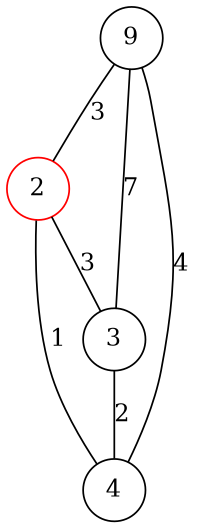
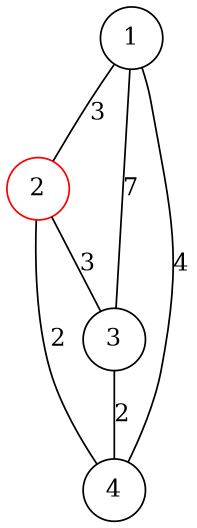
  graph {
    node [shape=circle]
    2 [color=red]
    3
    4
-   1 [label=9]
+   1
    2 -- 3 [label=3]
-   2 -- 4 [label=1]
+   2 -- 4 [label=2]
    3 -- 4 [label=2]
    1 -- 2 [label=3]
    1 -- 3 [label=7]
    1 -- 4 [label=4]
  }
